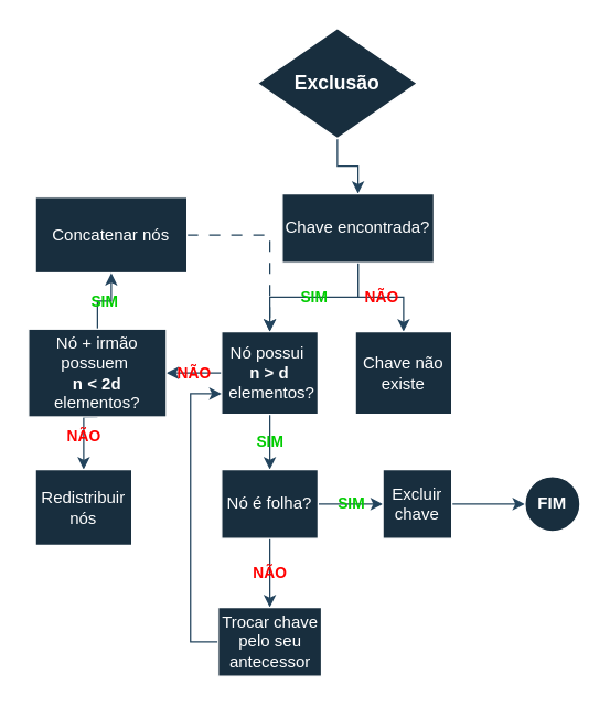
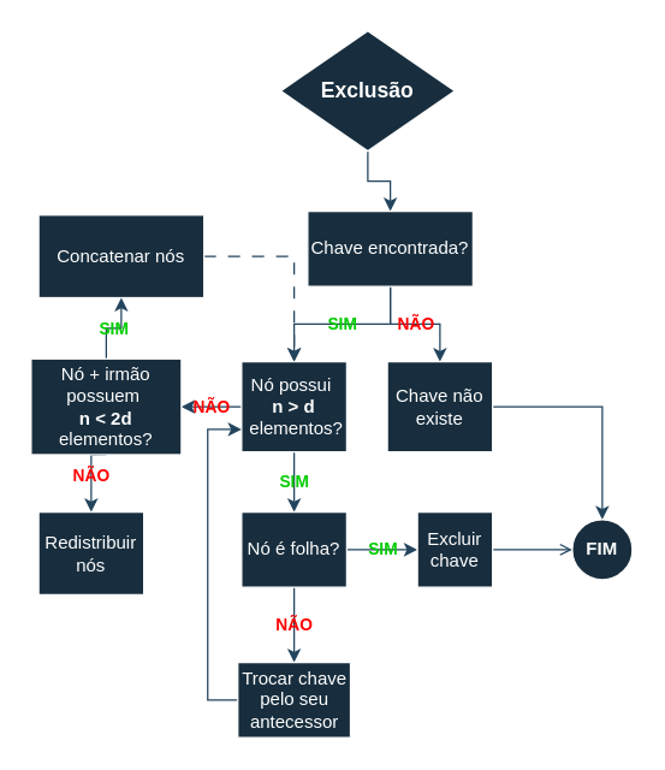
  <mxCell id="0" />
  <mxCell id="1" parent="0" />
  <mxCell id="2" style="edgeStyle=orthogonalEdgeStyle;rounded=0;orthogonalLoop=1;jettySize=auto;html=1;exitX=0.5;exitY=1;exitDx=0;exitDy=0;labelBackgroundColor=none;strokeColor=#23445D;fontColor=default;" edge="1" parent="1" source="3" target="6"><mxGeometry relative="1" as="geometry"><mxPoint x="244" y="140" as="targetPoint" /></mxGeometry></mxCell>
  <mxCell id="3" value="&lt;b&gt;&lt;font style=&quot;font-size: 14px;&quot;&gt;Exclusão&lt;/font&gt;&lt;/b&gt;" style="rhombus;whiteSpace=wrap;html=1;labelBackgroundColor=none;fillColor=#182E3E;strokeColor=#FFFFFF;fontColor=#FFFFFF;" vertex="1" parent="1"><mxGeometry x="186" y="20" width="116" height="80" as="geometry" /></mxCell>
  <mxCell id="4" value="SIM" style="edgeStyle=orthogonalEdgeStyle;rounded=0;orthogonalLoop=1;jettySize=auto;html=1;labelBackgroundColor=none;strokeColor=#23445D;fontColor=#00CC00;fontStyle=1" edge="1" parent="1" source="6" target="9"><mxGeometry relative="1" as="geometry"><mxPoint x="280" y="250" as="targetPoint" /></mxGeometry></mxCell>
  <mxCell id="5" value="NÃO" style="edgeStyle=orthogonalEdgeStyle;rounded=0;orthogonalLoop=1;jettySize=auto;html=1;exitX=0.5;exitY=1;exitDx=0;exitDy=0;labelBackgroundColor=none;strokeColor=#23445D;fontColor=#FF0000;fontStyle=1" edge="1" parent="1" source="6" target="11"><mxGeometry x="0.002" relative="1" as="geometry"><mxPoint x="281" y="240" as="targetPoint" /><mxPoint as="offset" /></mxGeometry></mxCell>
  <mxCell id="6" value="Chave encontrada?" style="rounded=0;whiteSpace=wrap;html=1;labelBackgroundColor=none;fillColor=#182E3E;strokeColor=#FFFFFF;fontColor=#FFFFFF;" vertex="1" parent="1"><mxGeometry x="204" y="140" width="110" height="50" as="geometry" /></mxCell>
  <mxCell id="7" value="SIM" style="edgeStyle=orthogonalEdgeStyle;rounded=0;orthogonalLoop=1;jettySize=auto;html=1;exitX=0.5;exitY=1;exitDx=0;exitDy=0;labelBackgroundColor=none;strokeColor=#23445D;fontColor=#00CC00;fontStyle=1" edge="1" parent="1" source="9" target="14"><mxGeometry relative="1" as="geometry"><mxPoint x="195.069" y="340" as="targetPoint" /></mxGeometry></mxCell>
  <mxCell id="8" value="NÃO" style="edgeStyle=orthogonalEdgeStyle;rounded=0;orthogonalLoop=1;jettySize=auto;exitX=0;exitY=0.5;exitDx=0;exitDy=0;strokeColor=#23445D;fontStyle=1;labelBorderColor=none;labelBackgroundColor=none;textShadow=0;html=1;fontColor=#FF0000;" edge="1" parent="1" source="9" target="24"><mxGeometry relative="1" as="geometry"><mxPoint x="100" y="270" as="targetPoint" /></mxGeometry></mxCell>
  <mxCell id="9" value="Nó possui&amp;nbsp;&lt;div&gt;&lt;b&gt;n &amp;gt; d&lt;/b&gt;&lt;br&gt;&lt;div&gt;&amp;nbsp;elementos?&lt;/div&gt;&lt;/div&gt;" style="rounded=0;whiteSpace=wrap;html=1;labelBackgroundColor=none;fillColor=#182E3E;strokeColor=#FFFFFF;fontColor=#FFFFFF;" vertex="1" parent="1"><mxGeometry x="160" y="240" width="70" height="60" as="geometry" /></mxCell>
+ <mxCell id="10" style="edgeStyle=orthogonalEdgeStyle;rounded=0;orthogonalLoop=1;jettySize=auto;html=1;exitX=1;exitY=0.5;exitDx=0;exitDy=0;entryX=0.5;entryY=0;entryDx=0;entryDy=0;labelBackgroundColor=none;strokeColor=#23445D;fontColor=default;" edge="1" parent="1" source="11" target="17"><mxGeometry relative="1" as="geometry" /></mxCell>
  <mxCell id="11" value="Chave não existe" style="rounded=0;whiteSpace=wrap;html=1;labelBackgroundColor=none;fillColor=#182E3E;strokeColor=#FFFFFF;fontColor=#FFFFFF;" vertex="1" parent="1"><mxGeometry x="257" y="240" width="70" height="60" as="geometry" /></mxCell>
  <mxCell id="12" value="SIM" style="edgeStyle=orthogonalEdgeStyle;rounded=0;orthogonalLoop=1;jettySize=auto;html=1;exitX=1;exitY=0.5;exitDx=0;exitDy=0;entryX=0;entryY=0.5;entryDx=0;entryDy=0;labelBackgroundColor=none;strokeColor=#23445D;fontColor=#00CC00;fontStyle=1" edge="1" parent="1" source="14" target="16"><mxGeometry relative="1" as="geometry" /></mxCell>
  <mxCell id="13" value="NÃO" style="edgeStyle=orthogonalEdgeStyle;rounded=0;orthogonalLoop=1;jettySize=auto;exitX=0.5;exitY=1;exitDx=0;exitDy=0;entryX=0.5;entryY=0;entryDx=0;entryDy=0;labelBackgroundColor=none;strokeColor=#23445D;fontColor=#FF0000;fontStyle=1;html=1;" edge="1" parent="1" source="14" target="19"><mxGeometry relative="1" as="geometry"><mxPoint x="194.833" y="440" as="targetPoint" /></mxGeometry></mxCell>
  <mxCell id="14" value="Nó é folha?" style="rounded=0;whiteSpace=wrap;html=1;labelBackgroundColor=none;fillColor=#182E3E;strokeColor=#FFFFFF;fontColor=#FFFFFF;" vertex="1" parent="1"><mxGeometry x="160" y="340" width="70" height="50" as="geometry" /></mxCell>
- <mxCell id="15" style="edgeStyle=orthogonalEdgeStyle;rounded=0;orthogonalLoop=1;jettySize=auto;html=1;exitX=1;exitY=0.5;exitDx=0;exitDy=0;entryX=0;entryY=0.5;entryDx=0;entryDy=0;labelBackgroundColor=none;strokeColor=#23445D;fontColor=default;" edge="1" parent="1" source="16" target="17"><mxGeometry relative="1" as="geometry" /></mxCell>
+ <mxCell id="15" style="edgeStyle=orthogonalEdgeStyle;rounded=0;orthogonalLoop=1;jettySize=auto;html=1;exitX=1;exitY=0.5;exitDx=0;exitDy=0;entryX=0;entryY=0.5;entryDx=0;entryDy=0;labelBackgroundColor=none;strokeColor=#23445D;fontColor=default;endArrow=open;" edge="1" parent="1" source="16" target="17"><mxGeometry relative="1" as="geometry" /></mxCell>
  <mxCell id="16" value="Excluir chave" style="rounded=0;whiteSpace=wrap;html=1;labelBackgroundColor=none;fillColor=#182E3E;strokeColor=#FFFFFF;fontColor=#FFFFFF;" vertex="1" parent="1"><mxGeometry x="277" y="340" width="50" height="50" as="geometry" /></mxCell>
  <mxCell id="17" value="FIM" style="ellipse;whiteSpace=wrap;html=1;aspect=fixed;labelBackgroundColor=none;fillColor=#182E3E;strokeColor=#FFFFFF;fontColor=#FFFFFF;fontStyle=1" vertex="1" parent="1"><mxGeometry x="380" y="345" width="40" height="40" as="geometry" /></mxCell>
  <mxCell id="18" style="edgeStyle=orthogonalEdgeStyle;rounded=0;orthogonalLoop=1;jettySize=auto;html=1;exitX=0;exitY=0.5;exitDx=0;exitDy=0;entryX=0;entryY=0.75;entryDx=0;entryDy=0;labelBackgroundColor=none;strokeColor=#23445D;fontColor=default;" edge="1" parent="1" source="19" target="9"><mxGeometry relative="1" as="geometry" /></mxCell>
  <mxCell id="19" value="Trocar chave pelo seu antecessor" style="rounded=0;whiteSpace=wrap;html=1;labelBackgroundColor=none;fillColor=#182E3E;strokeColor=#FFFFFF;fontColor=#FFFFFF;" vertex="1" parent="1"><mxGeometry x="157.5" y="440" width="75" height="50" as="geometry" /></mxCell>
  <mxCell id="20" style="edgeStyle=orthogonalEdgeStyle;rounded=0;orthogonalLoop=1;jettySize=auto;html=1;exitX=1;exitY=0.5;exitDx=0;exitDy=0;entryX=0.5;entryY=0;entryDx=0;entryDy=0;strokeColor=#23445D;dashed=1;dashPattern=8 8;" edge="1" parent="1" source="21" target="9"><mxGeometry relative="1" as="geometry" /></mxCell>
  <mxCell id="21" value="Concatenar nós" style="rounded=0;whiteSpace=wrap;html=1;labelBackgroundColor=none;fillColor=#182E3E;strokeColor=#FFFFFF;fontColor=#FFFFFF;" vertex="1" parent="1"><mxGeometry x="25" y="142.5" width="110" height="55" as="geometry" /></mxCell>
  <mxCell id="22" value="NÃO" style="edgeStyle=orthogonalEdgeStyle;rounded=0;orthogonalLoop=1;jettySize=auto;html=1;exitX=0.5;exitY=1;exitDx=0;exitDy=0;strokeColor=#23445D;fontStyle=1;entryX=0.5;entryY=0;entryDx=0;entryDy=0;labelBackgroundColor=none;fontColor=#FF0000;" edge="1" parent="1" source="24" target="25"><mxGeometry relative="1" as="geometry"><mxPoint x="59.897" y="340" as="targetPoint" /></mxGeometry></mxCell>
  <mxCell id="23" value="SIM" style="edgeStyle=orthogonalEdgeStyle;rounded=0;orthogonalLoop=1;jettySize=auto;html=1;labelBackgroundColor=none;fontColor=#00CC00;fontStyle=1;strokeColor=#23445D;" edge="1" parent="1" source="24" target="21"><mxGeometry relative="1" as="geometry" /></mxCell>
  <mxCell id="24" value="Nó + irmão possuem&amp;nbsp;&lt;div&gt;&lt;b&gt;n &amp;lt; 2d&lt;/b&gt; elementos?&lt;/div&gt;" style="rounded=0;whiteSpace=wrap;html=1;strokeColor=#FFFFFF;fontColor=#FFFFFF;fillColor=#182E3E;" vertex="1" parent="1"><mxGeometry x="20" y="238.12" width="100" height="63.75" as="geometry" /></mxCell>
  <mxCell id="25" value="Redistribuir nós" style="rounded=0;whiteSpace=wrap;html=1;labelBackgroundColor=none;fillColor=#182E3E;strokeColor=#FFFFFF;fontColor=#FFFFFF;" vertex="1" parent="1"><mxGeometry x="25" y="340" width="70" height="55" as="geometry" /></mxCell>
